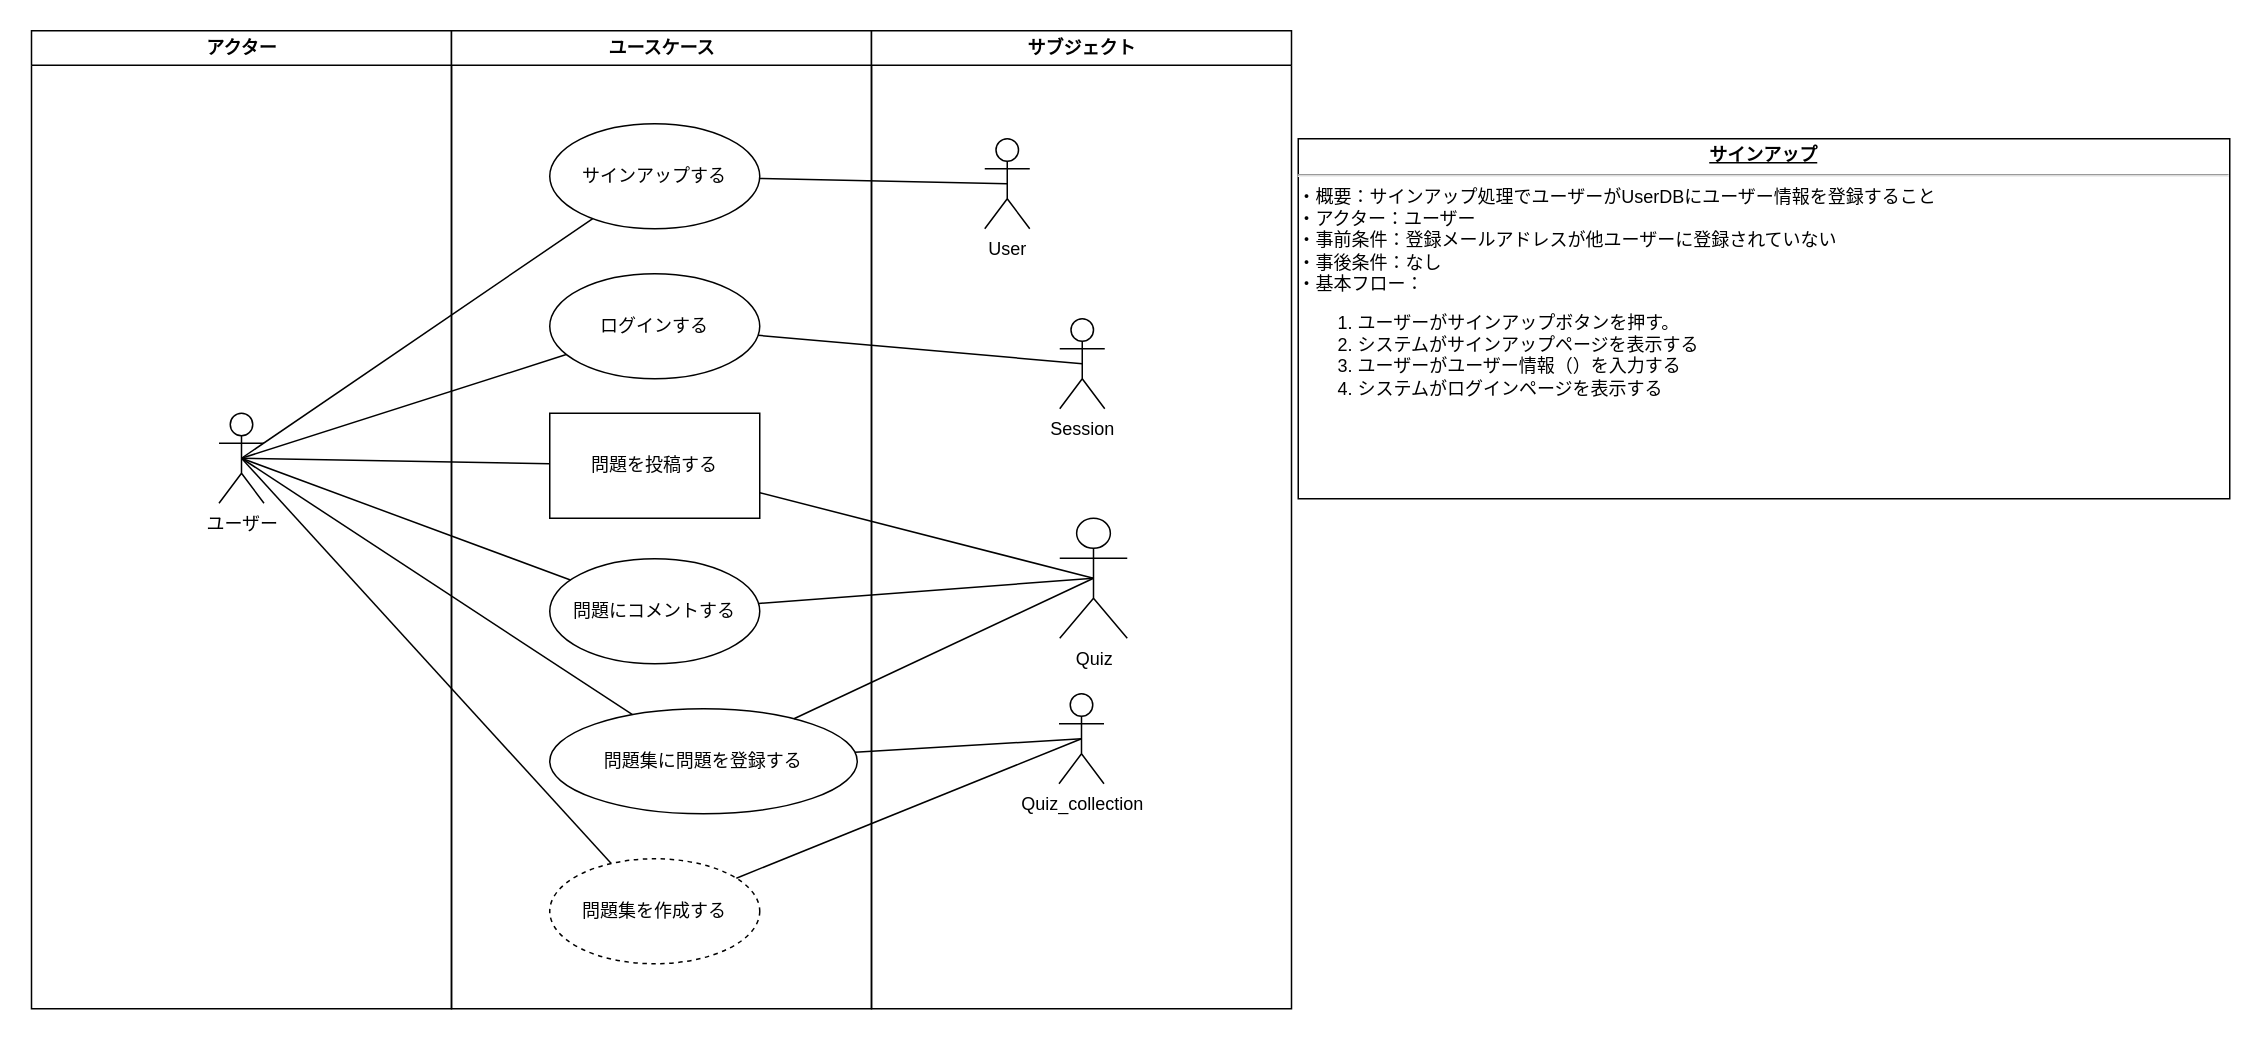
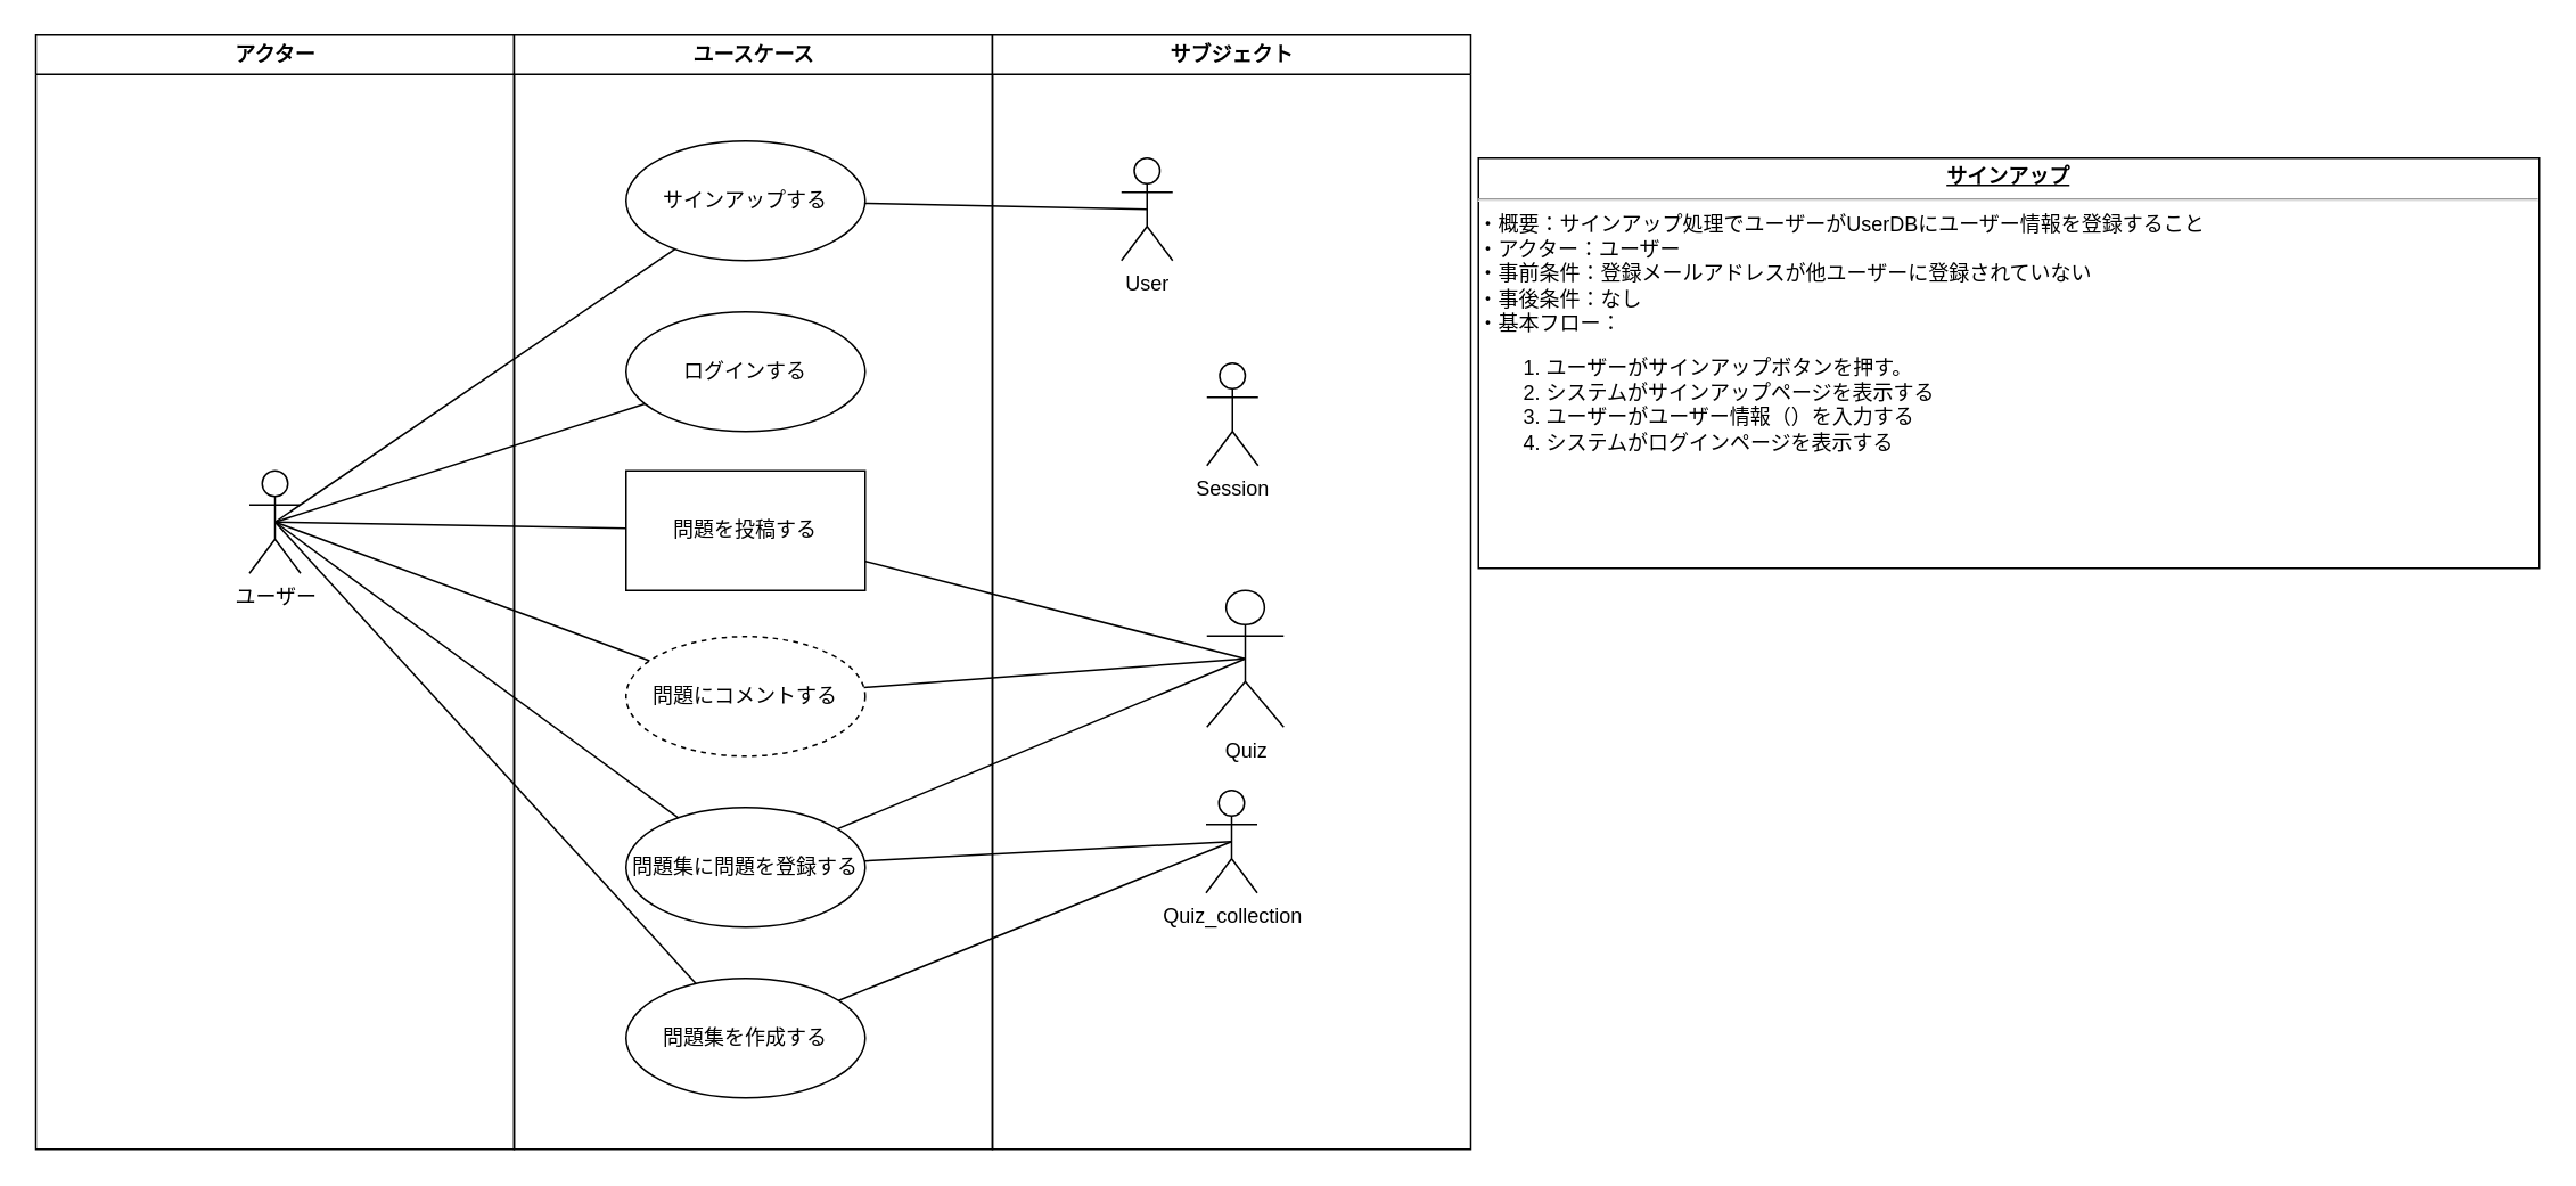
  <mxCell id="0" />
  <mxCell id="1" parent="0" />
  <mxCell id="2" value="アクター" style="swimlane;whiteSpace=wrap" parent="1" vertex="1"><mxGeometry x="20.5" y="20" width="280" height="652" as="geometry" /></mxCell>
  <mxCell id="3" value="ユーザー" style="shape=umlActor;verticalLabelPosition=bottom;verticalAlign=top;html=1;" vertex="1" parent="2"><mxGeometry x="125" y="255" width="30" height="60" as="geometry" /></mxCell>
  <mxCell id="4" value="ユースケース" style="swimlane;whiteSpace=wrap" parent="1" vertex="1"><mxGeometry x="300.5" y="20" width="280" height="652" as="geometry" /></mxCell>
  <mxCell id="5" value="サインアップする" style="ellipse;whiteSpace=wrap;html=1;" vertex="1" parent="4"><mxGeometry x="65.5" y="62" width="140" height="70" as="geometry" /></mxCell>
  <mxCell id="6" value="ログインする" style="ellipse;whiteSpace=wrap;html=1;" vertex="1" parent="4"><mxGeometry x="65.5" y="162" width="140" height="70" as="geometry" /></mxCell>
- <mxCell id="7" value="問題集を作成する" style="ellipse;whiteSpace=wrap;html=1;dashed=1;" vertex="1" parent="4"><mxGeometry x="65.5" y="552" width="140" height="70" as="geometry" /></mxCell>
+ <mxCell id="7" value="問題集を作成する" style="ellipse;whiteSpace=wrap;html=1;" vertex="1" parent="4"><mxGeometry x="65.5" y="552" width="140" height="70" as="geometry" /></mxCell>
  <mxCell id="8" value="問題を投稿する" style="whiteSpace=wrap;html=1;rounded=0;" vertex="1" parent="4"><mxGeometry x="65.5" y="255" width="140" height="70" as="geometry" /></mxCell>
- <mxCell id="9" value="問題集に問題を登録する" style="ellipse;whiteSpace=wrap;html=1;" vertex="1" parent="4"><mxGeometry x="65.5" y="452" width="205" height="70" as="geometry" /></mxCell>
- <mxCell id="10" value="問題にコメントする" style="ellipse;whiteSpace=wrap;html=1;" vertex="1" parent="4"><mxGeometry x="65.5" y="352" width="140" height="70" as="geometry" /></mxCell>
+ <mxCell id="9" value="問題集に問題を登録する" style="ellipse;whiteSpace=wrap;html=1;" vertex="1" parent="4"><mxGeometry x="65.5" y="452" width="140" height="70" as="geometry" /></mxCell>
+ <mxCell id="10" value="問題にコメントする" style="ellipse;whiteSpace=wrap;html=1;dashed=1;" vertex="1" parent="4"><mxGeometry x="65.5" y="352" width="140" height="70" as="geometry" /></mxCell>
  <mxCell id="11" value="サブジェクト" style="swimlane;whiteSpace=wrap" parent="1" vertex="1"><mxGeometry x="580.5" y="20" width="280" height="652" as="geometry" /></mxCell>
  <mxCell id="12" value="Quiz" style="shape=umlActor;verticalLabelPosition=bottom;verticalAlign=top;html=1;" vertex="1" parent="11"><mxGeometry x="125.5" y="325" width="45" height="80" as="geometry" /></mxCell>
  <mxCell id="13" value="User" style="shape=umlActor;verticalLabelPosition=bottom;verticalAlign=top;html=1;" vertex="1" parent="11"><mxGeometry x="75.5" y="72" width="30" height="60" as="geometry" /></mxCell>
  <mxCell id="14" value="Quiz_collection" style="shape=umlActor;verticalLabelPosition=bottom;verticalAlign=top;html=1;" vertex="1" parent="11"><mxGeometry x="125" y="442" width="30" height="60" as="geometry" /></mxCell>
  <mxCell id="15" value="Session" style="shape=umlActor;verticalLabelPosition=bottom;verticalAlign=top;html=1;" vertex="1" parent="11"><mxGeometry x="125.5" y="192" width="30" height="60" as="geometry" /></mxCell>
  <mxCell id="16" value="" style="endArrow=none;html=1;exitX=0.5;exitY=0.5;exitDx=0;exitDy=0;exitPerimeter=0;" edge="1" parent="1" source="3" target="5"><mxGeometry width="50" height="50" relative="1" as="geometry"><mxPoint x="196" y="242" as="sourcePoint" /><mxPoint x="246" y="192" as="targetPoint" /></mxGeometry></mxCell>
  <mxCell id="17" value="" style="endArrow=none;html=1;exitX=0.5;exitY=0.5;exitDx=0;exitDy=0;exitPerimeter=0;" edge="1" parent="1" source="3" target="8"><mxGeometry width="50" height="50" relative="1" as="geometry"><mxPoint x="236" y="372" as="sourcePoint" /><mxPoint x="286" y="322" as="targetPoint" /></mxGeometry></mxCell>
  <mxCell id="18" value="" style="endArrow=none;html=1;entryX=0.5;entryY=0.5;entryDx=0;entryDy=0;entryPerimeter=0;" edge="1" parent="1" source="5" target="13"><mxGeometry width="50" height="50" relative="1" as="geometry"><mxPoint x="596" y="152" as="sourcePoint" /><mxPoint x="646" y="102" as="targetPoint" /></mxGeometry></mxCell>
  <mxCell id="19" value="" style="endArrow=none;html=1;exitX=0.5;exitY=0.5;exitDx=0;exitDy=0;exitPerimeter=0;" edge="1" parent="1" source="3" target="6"><mxGeometry width="50" height="50" relative="1" as="geometry"><mxPoint x="170.5" y="315" as="sourcePoint" /><mxPoint x="404.676" y="155.25" as="targetPoint" /></mxGeometry></mxCell>
- <mxCell id="20" value="" style="endArrow=none;html=1;entryX=0.5;entryY=0.5;entryDx=0;entryDy=0;entryPerimeter=0;" edge="1" parent="1" source="6" target="15"><mxGeometry width="50" height="50" relative="1" as="geometry"><mxPoint x="170.5" y="315" as="sourcePoint" /><mxPoint x="646" y="217" as="targetPoint" /></mxGeometry></mxCell>
  <mxCell id="21" value="" style="endArrow=none;html=1;exitX=0.5;exitY=0.5;exitDx=0;exitDy=0;exitPerimeter=0;" edge="1" parent="1" source="3" target="9"><mxGeometry width="50" height="50" relative="1" as="geometry"><mxPoint x="166" y="302" as="sourcePoint" /><mxPoint x="387.041" y="245.867" as="targetPoint" /></mxGeometry></mxCell>
  <mxCell id="22" value="" style="endArrow=none;html=1;exitX=0.5;exitY=0.5;exitDx=0;exitDy=0;exitPerimeter=0;" edge="1" parent="1" source="3" target="7"><mxGeometry width="50" height="50" relative="1" as="geometry"><mxPoint x="180.5" y="325" as="sourcePoint" /><mxPoint x="397.041" y="255.867" as="targetPoint" /></mxGeometry></mxCell>
  <mxCell id="23" value="" style="endArrow=none;html=1;entryX=0.5;entryY=0.5;entryDx=0;entryDy=0;entryPerimeter=0;" edge="1" parent="1" source="7" target="14"><mxGeometry width="50" height="50" relative="1" as="geometry"><mxPoint x="506" y="315" as="sourcePoint" /><mxPoint x="711.5" y="315" as="targetPoint" /></mxGeometry></mxCell>
  <mxCell id="24" value="" style="endArrow=none;html=1;entryX=0.5;entryY=0.5;entryDx=0;entryDy=0;entryPerimeter=0;" edge="1" parent="1" source="9" target="14"><mxGeometry width="50" height="50" relative="1" as="geometry"><mxPoint x="536" y="432" as="sourcePoint" /><mxPoint x="741.5" y="432" as="targetPoint" /></mxGeometry></mxCell>
  <mxCell id="25" value="" style="endArrow=none;html=1;entryX=0.5;entryY=0.5;entryDx=0;entryDy=0;entryPerimeter=0;" edge="1" parent="1" source="9" target="12"><mxGeometry width="50" height="50" relative="1" as="geometry"><mxPoint x="506" y="422" as="sourcePoint" /><mxPoint x="711.5" y="422" as="targetPoint" /></mxGeometry></mxCell>
  <mxCell id="26" value="" style="endArrow=none;html=1;entryX=0.5;entryY=0.5;entryDx=0;entryDy=0;entryPerimeter=0;" edge="1" parent="1" source="8" target="12"><mxGeometry width="50" height="50" relative="1" as="geometry"><mxPoint x="506.117" y="434.93" as="sourcePoint" /><mxPoint x="731" y="502" as="targetPoint" /></mxGeometry></mxCell>
  <mxCell id="27" value="&lt;p style=&quot;margin: 0px ; margin-top: 4px ; text-align: center ; text-decoration: underline&quot;&gt;&lt;b&gt;サインアップ&lt;/b&gt;&lt;/p&gt;&lt;hr&gt;&lt;p style=&quot;margin: 0px ; margin-left: 8px&quot;&gt;&lt;/p&gt;&lt;span&gt;・概要：サインアップ処理でユーザーがUserDBにユーザー情報を登録すること&lt;/span&gt;&lt;br&gt;&lt;span&gt;・アクター：ユーザー&lt;/span&gt;&lt;br&gt;&lt;span&gt;・事前条件：登録メールアドレスが他ユーザーに登録されていない&lt;br&gt;&lt;/span&gt;&lt;span&gt;・事後条件：なし&lt;br&gt;・基本フロー：&lt;br&gt;&lt;ol&gt;&lt;li&gt;ユーザーがサインアップボタンを押す。&lt;/li&gt;&lt;li&gt;システムがサインアップページを表示する&lt;/li&gt;&lt;li&gt;ユーザーがユーザー情報（）を入力する&lt;/li&gt;&lt;li&gt;システムがログインページを表示する&lt;/li&gt;&lt;/ol&gt;&lt;/span&gt;&lt;p&gt;&lt;/p&gt;&lt;p style=&quot;margin: 0px ; margin-left: 8px&quot;&gt;&lt;br&gt;&lt;/p&gt;" style="verticalAlign=top;align=left;overflow=fill;fontSize=12;fontFamily=Helvetica;html=1;" vertex="1" parent="1"><mxGeometry x="865" y="92" width="621" height="240" as="geometry" /></mxCell>
  <mxCell id="28" value="" style="endArrow=none;html=1;exitX=0.5;exitY=0.5;exitDx=0;exitDy=0;exitPerimeter=0;" edge="1" parent="1" source="3" target="10"><mxGeometry width="50" height="50" relative="1" as="geometry"><mxPoint x="156" y="372" as="sourcePoint" /><mxPoint x="391.972" y="545.114" as="targetPoint" /></mxGeometry></mxCell>
  <mxCell id="29" value="" style="endArrow=none;html=1;entryX=0.5;entryY=0.5;entryDx=0;entryDy=0;entryPerimeter=0;" edge="1" parent="1" source="10" target="12"><mxGeometry width="50" height="50" relative="1" as="geometry"><mxPoint x="514.32" y="409.378" as="sourcePoint" /><mxPoint x="731" y="385" as="targetPoint" /></mxGeometry></mxCell>
